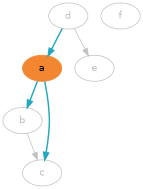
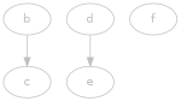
  digraph {
    fontname="DejaVu Sans"
    node [color=grey fontcolor=grey fontname="DejaVu Sans"]
    edge [color="#23A7C0" style=bold fontname="DejaVu Sans"]
-   a [color="#F38630" fontcolor=black style=filled]
    b
    c
    d
    e
    f
-   a -> b
-   a -> c
    b -> c [color=grey style=""]
-   d -> a
    d -> e [color=grey style=""]
  }
